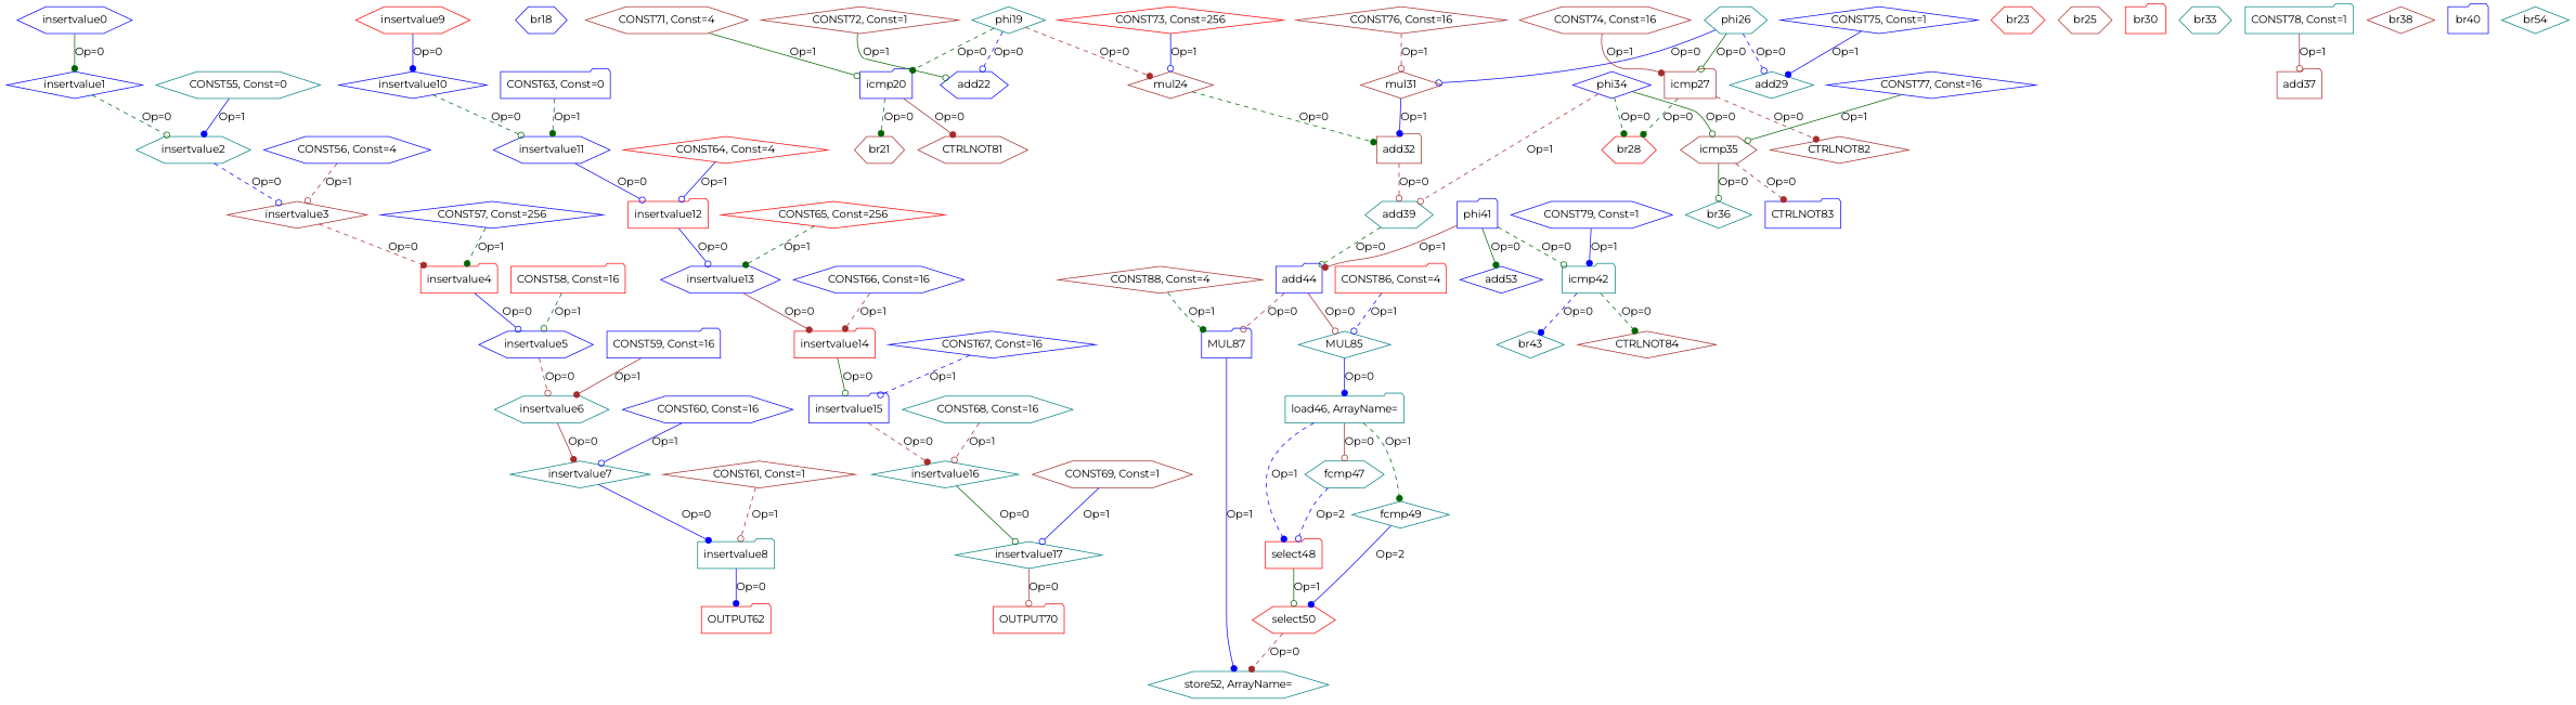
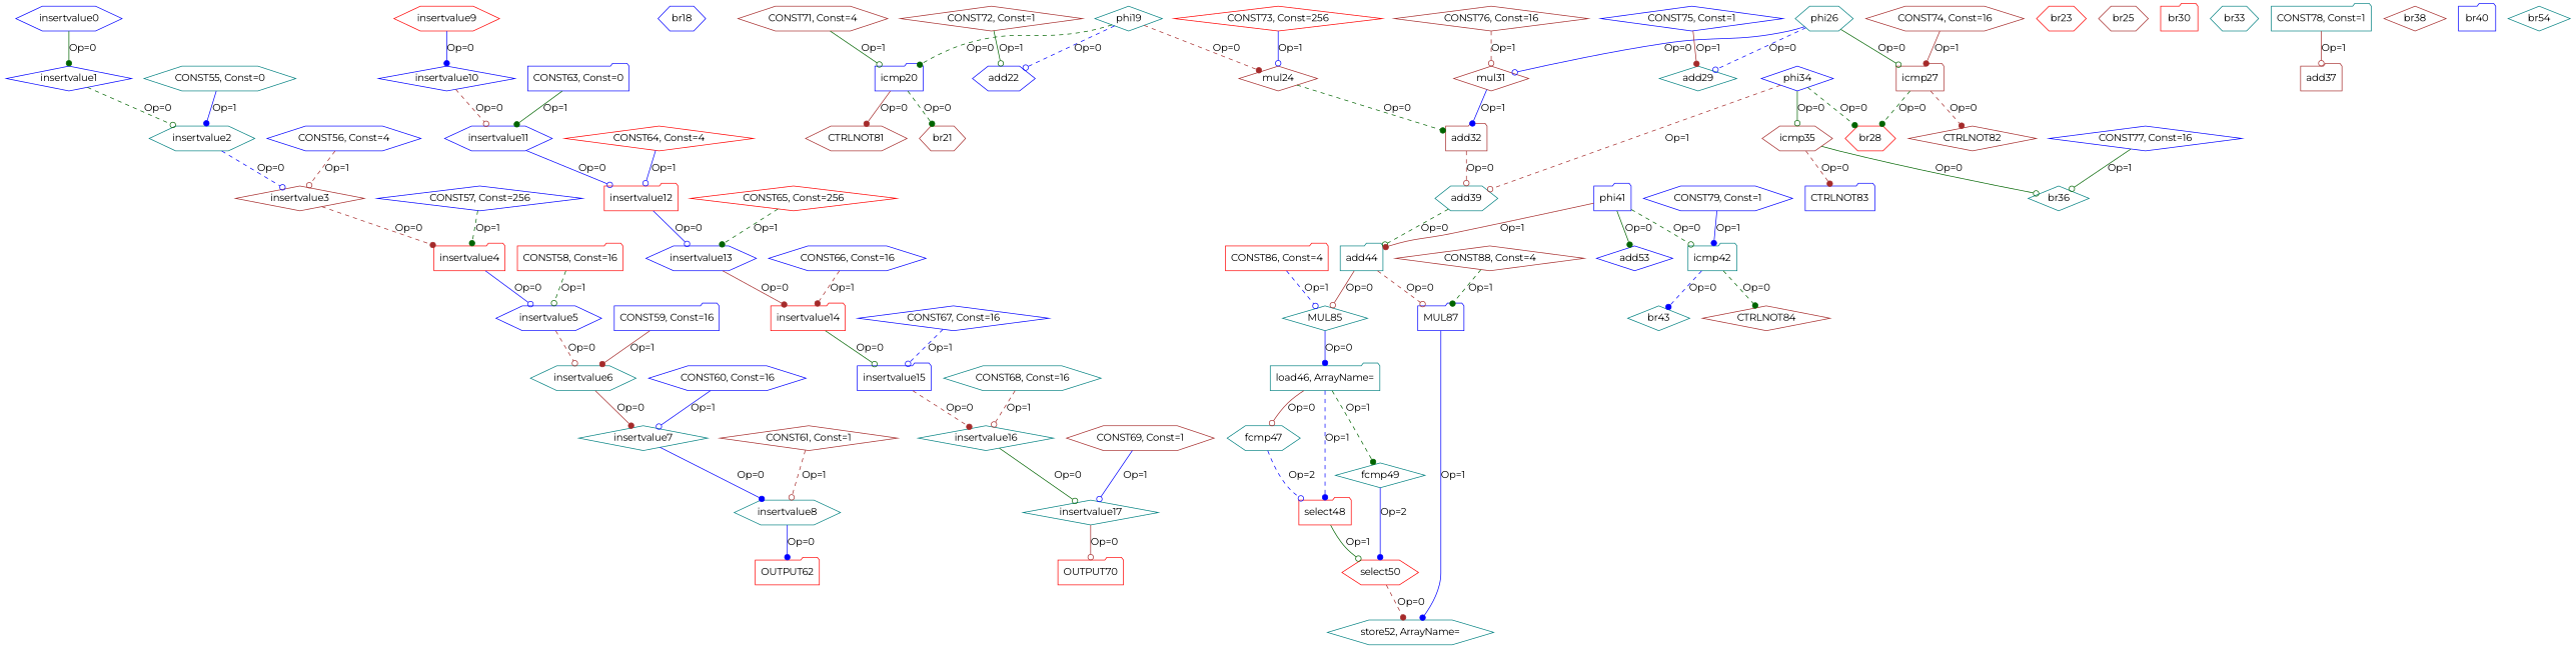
  digraph {
    fontname=Montserrat
    node [color=blue fontname=Montserrat shape=hexagon]
    edge [arrowhead=odot color=darkgreen fontname=Montserrat style=solid]
    n1 [label=insertvalue0]
    n2 [label=insertvalue1 shape=diamond]
    n3 [color=teal label=insertvalue2]
    n4 [color=brown label=insertvalue3 shape=diamond]
    n5 [color=red label=insertvalue4 shape=folder]
    n6 [label=insertvalue5]
    n7 [color=teal label=insertvalue6]
    n8 [color=teal label=insertvalue7 shape=diamond]
-   n9 [color=teal label=insertvalue8 shape=folder]
+   n9 [color=teal label=insertvalue8]
    n10 [color=red label=OUTPUT62 shape=folder]
    n11 [color=red label=insertvalue9]
    n12 [label=insertvalue10 shape=diamond]
    n13 [label=insertvalue11]
    n14 [color=red label=insertvalue12 shape=folder]
    n15 [label=insertvalue13]
    n16 [color=red label=insertvalue14 shape=folder]
    n17 [label=insertvalue15 shape=folder]
    n18 [color=teal label=insertvalue16 shape=diamond]
    n19 [color=teal label=insertvalue17 shape=diamond]
    n20 [color=red label=OUTPUT70 shape=folder]
    n21 [label=br18]
    n22 [color=teal label=phi19 shape=diamond]
    n23 [label=icmp20 shape=folder]
    n24 [label=add22]
    n25 [color=brown label=mul24 shape=diamond]
    n26 [color=brown label=br21]
    n27 [color=brown label=CTRLNOT81]
    n28 [color=brown label=add32 shape=folder]
    n29 [color=red label=br23]
    n30 [color=teal label=add39]
    n31 [color=brown label=br25]
    n32 [color=teal label=phi26]
    n33 [color=brown label=icmp27 shape=folder]
    n34 [color=teal label=add29 shape=diamond]
    n35 [color=brown label=mul31 shape=diamond]
    n36 [color=red label=br28]
    n37 [color=brown label=CTRLNOT82 shape=diamond]
    n38 [color=red label=br30 shape=folder]
-   n39 [label=add44 shape=folder]
+   n39 [color=teal label=add44 shape=folder]
    n40 [color=teal label=br33]
    n41 [label=phi34 shape=diamond]
    n42 [color=brown label=icmp35]
    n43 [color=teal label=br36 shape=diamond]
    n44 [label=CTRLNOT83 shape=folder]
    n45 [color=brown label=add37 shape=folder]
    n46 [color=brown label=br38 shape=diamond]
    n47 [color=teal label=MUL85 shape=diamond]
    n48 [label=MUL87 shape=folder]
    n49 [label=br40 shape=folder]
    n50 [label=phi41 shape=folder]
    n51 [color=teal label=icmp42 shape=folder]
    n52 [label=add53 shape=diamond]
    n53 [color=teal label=br43 shape=diamond]
    n54 [color=brown label=CTRLNOT84 shape=diamond]
    n55 [color=teal label="load46, ArrayName=" shape=folder]
    n56 [color=teal label="store52, ArrayName="]
    n57 [color=teal label=fcmp47]
    n58 [color=red label=select48 shape=folder]
    n59 [color=teal label=fcmp49 shape=diamond]
    n60 [color=red label=select50]
    n61 [color=teal label=br54 shape=diamond]
    n62 [color=teal label="CONST55, Const=0"]
    n63 [label="CONST56, Const=4"]
    n64 [label="CONST57, Const=256" shape=diamond]
    n65 [color=red label="CONST58, Const=16" shape=folder]
    n66 [label="CONST59, Const=16" shape=folder]
    n67 [label="CONST60, Const=16"]
    n68 [color=brown label="CONST61, Const=1" shape=diamond]
    n69 [label="CONST63, Const=0" shape=folder]
    n70 [color=red label="CONST64, Const=4" shape=diamond]
    n71 [color=red label="CONST65, Const=256" shape=diamond]
    n72 [label="CONST66, Const=16"]
    n73 [label="CONST67, Const=16" shape=diamond]
    n74 [color=teal label="CONST68, Const=16"]
    n75 [color=brown label="CONST69, Const=1"]
    n76 [color=brown label="CONST71, Const=4"]
    n77 [color=brown label="CONST72, Const=1" shape=diamond]
    n78 [color=red label="CONST73, Const=256" shape=diamond]
    n79 [color=brown label="CONST74, Const=16"]
    n80 [label="CONST75, Const=1" shape=diamond]
    n81 [color=brown label="CONST76, Const=16" shape=diamond]
    n82 [label="CONST77, Const=16" shape=diamond]
    n83 [color=teal label="CONST78, Const=1" shape=folder]
    n84 [label="CONST79, Const=1"]
    n85 [color=red label="CONST86, Const=4" shape=folder]
    n86 [color=brown label="CONST88, Const=4" shape=diamond]
    n1 -> n2 [arrowhead=dot label="Op=0"]
    n2 -> n3 [label="Op=0" style=dashed]
    n3 -> n4 [color=blue label="Op=0" style=dashed]
    n4 -> n5 [arrowhead=dot color=brown label="Op=0" style=dashed]
    n5 -> n6 [color=blue label="Op=0"]
    n6 -> n7 [color=brown label="Op=0" style=dashed]
    n7 -> n8 [arrowhead=dot color=brown label="Op=0"]
    n8 -> n9 [arrowhead=dot color=blue label="Op=0"]
    n9 -> n10 [arrowhead=dot color=blue label="Op=0"]
    n11 -> n12 [arrowhead=dot color=blue label="Op=0"]
-   n12 -> n13 [label="Op=0" style=dashed]
+   n12 -> n13 [color=brown label="Op=0" style=dashed]
    n13 -> n14 [color=blue label="Op=0"]
    n14 -> n15 [color=blue label="Op=0"]
    n15 -> n16 [arrowhead=dot color=brown label="Op=0"]
    n16 -> n17 [label="Op=0"]
    n17 -> n18 [arrowhead=dot color=brown label="Op=0" style=dashed]
    n18 -> n19 [label="Op=0"]
    n19 -> n20 [color=brown label="Op=0"]
    n22 -> n23 [arrowhead=dot label="Op=0" style=dashed]
    n22 -> n24 [color=blue label="Op=0" style=dashed]
    n22 -> n25 [arrowhead=dot color=brown label="Op=0" style=dashed]
    n23 -> n26 [arrowhead=dot label="Op=0" style=dashed]
    n23 -> n27 [arrowhead=dot color=brown label="Op=0"]
    n25 -> n28 [arrowhead=dot label="Op=0" style=dashed]
    n28 -> n30 [color=brown label="Op=0" style=dashed]
    n30 -> n39 [label="Op=0" style=dashed]
    n32 -> n33 [label="Op=0"]
    n32 -> n34 [color=blue label="Op=0" style=dashed]
    n32 -> n35 [color=blue label="Op=0"]
    n33 -> n36 [arrowhead=dot label="Op=0" style=dashed]
    n33 -> n37 [arrowhead=dot color=brown label="Op=0" style=dashed]
    n35 -> n28 [arrowhead=dot color=blue label="Op=1"]
    n39 -> n47 [color=brown label="Op=0"]
    n39 -> n48 [color=brown label="Op=0" style=dashed]
    n41 -> n30 [color=brown label="Op=1" style=dashed]
    n41 -> n36 [arrowhead=dot label="Op=0" style=dashed]
    n41 -> n42 [label="Op=0"]
    n42 -> n43 [label="Op=0"]
    n42 -> n44 [arrowhead=dot color=brown label="Op=0" style=dashed]
    n47 -> n55 [arrowhead=dot color=blue label="Op=0"]
    n48 -> n56 [arrowhead=dot color=blue label="Op=1"]
    n50 -> n39 [arrowhead=dot color=brown label="Op=1"]
    n50 -> n51 [label="Op=0" style=dashed]
    n50 -> n52 [arrowhead=dot label="Op=0"]
    n51 -> n53 [arrowhead=dot color=blue label="Op=0" style=dashed]
    n51 -> n54 [arrowhead=dot label="Op=0" style=dashed]
    n55 -> n57 [color=brown label="Op=0"]
    n55 -> n58 [arrowhead=dot color=blue label="Op=1" style=dashed]
    n55 -> n59 [arrowhead=dot label="Op=1" style=dashed]
    n57 -> n58 [color=blue label="Op=2" style=dashed]
    n58 -> n60 [label="Op=1"]
    n59 -> n60 [arrowhead=dot color=blue label="Op=2"]
    n60 -> n56 [arrowhead=dot color=brown label="Op=0" style=dashed]
    n62 -> n3 [arrowhead=dot color=blue label="Op=1"]
    n63 -> n4 [color=brown label="Op=1" style=dashed]
    n64 -> n5 [arrowhead=dot label="Op=1" style=dashed]
    n65 -> n6 [label="Op=1" style=dashed]
    n66 -> n7 [arrowhead=dot color=brown label="Op=1"]
    n67 -> n8 [color=blue label="Op=1"]
    n68 -> n9 [color=brown label="Op=1" style=dashed]
-   n69 -> n13 [arrowhead=dot label="Op=1" style=dashed]
+   n69 -> n13 [arrowhead=dot label="Op=1"]
    n70 -> n14 [color=blue label="Op=1"]
    n71 -> n15 [arrowhead=dot label="Op=1" style=dashed]
    n72 -> n16 [arrowhead=dot color=brown label="Op=1" style=dashed]
    n73 -> n17 [color=blue label="Op=1" style=dashed]
    n74 -> n18 [color=brown label="Op=1" style=dashed]
    n75 -> n19 [color=blue label="Op=1"]
    n76 -> n23 [label="Op=1"]
    n77 -> n24 [label="Op=1"]
    n78 -> n25 [color=blue label="Op=1"]
    n79 -> n33 [arrowhead=dot color=brown label="Op=1"]
-   n80 -> n34 [arrowhead=dot color=blue label="Op=1"]
+   n80 -> n34 [arrowhead=dot color=brown label="Op=1"]
    n81 -> n35 [color=brown label="Op=1" style=dashed]
-   n82 -> n42 [label="Op=1"]
+   n82 -> n43 [label="Op=1"]
    n83 -> n45 [color=brown label="Op=1"]
    n84 -> n51 [arrowhead=dot color=blue label="Op=1"]
    n85 -> n47 [color=blue label="Op=1" style=dashed]
    n86 -> n48 [arrowhead=dot label="Op=1" style=dashed]
  }
